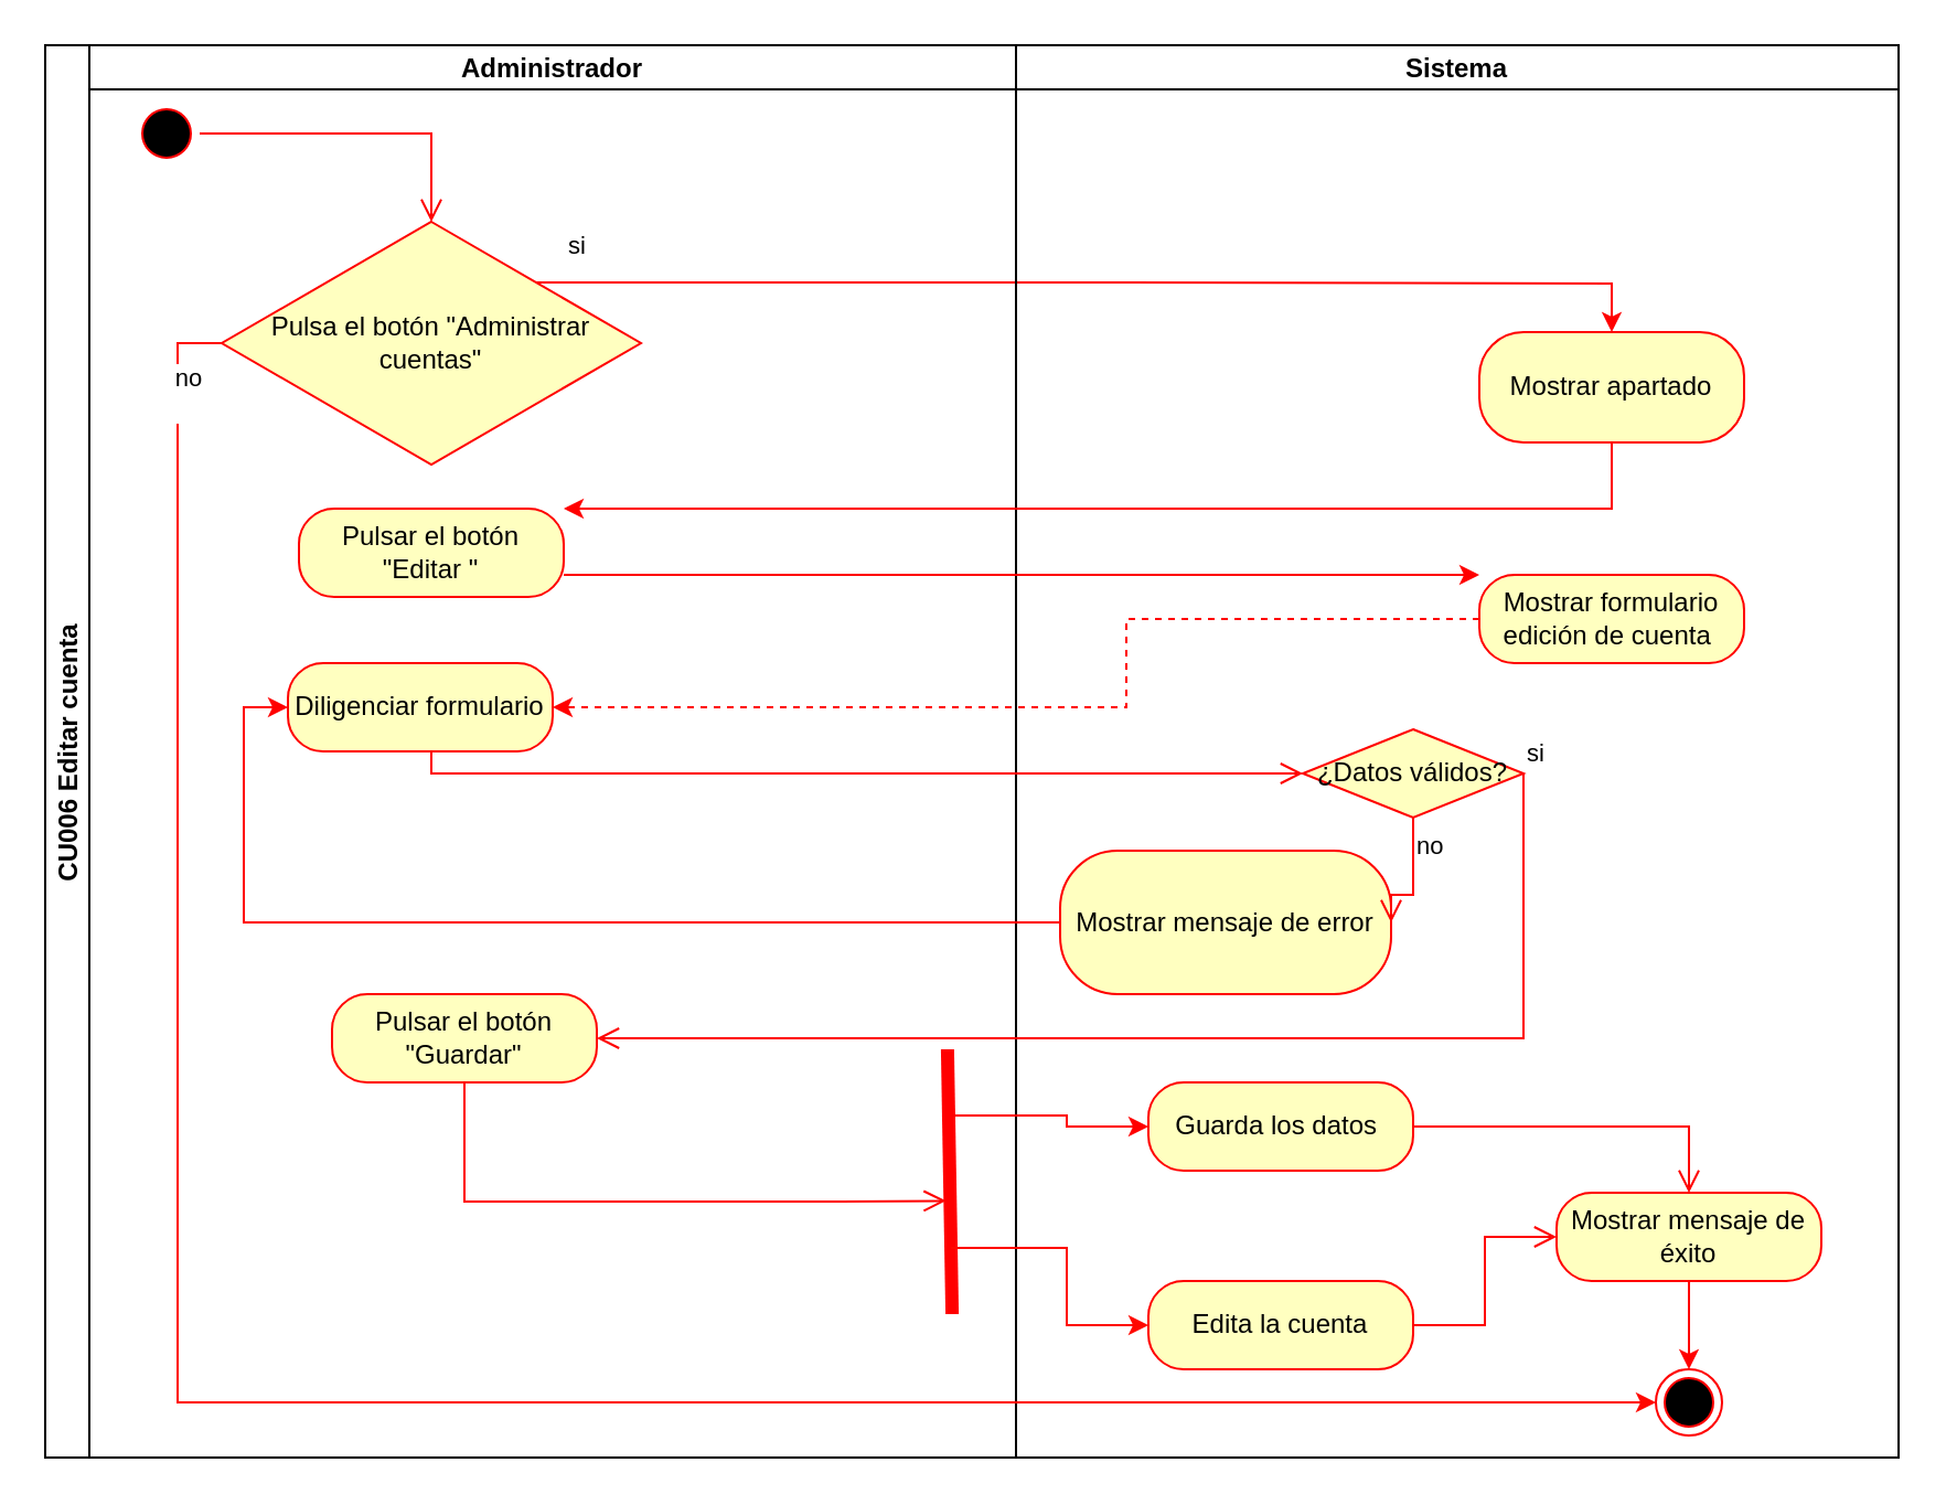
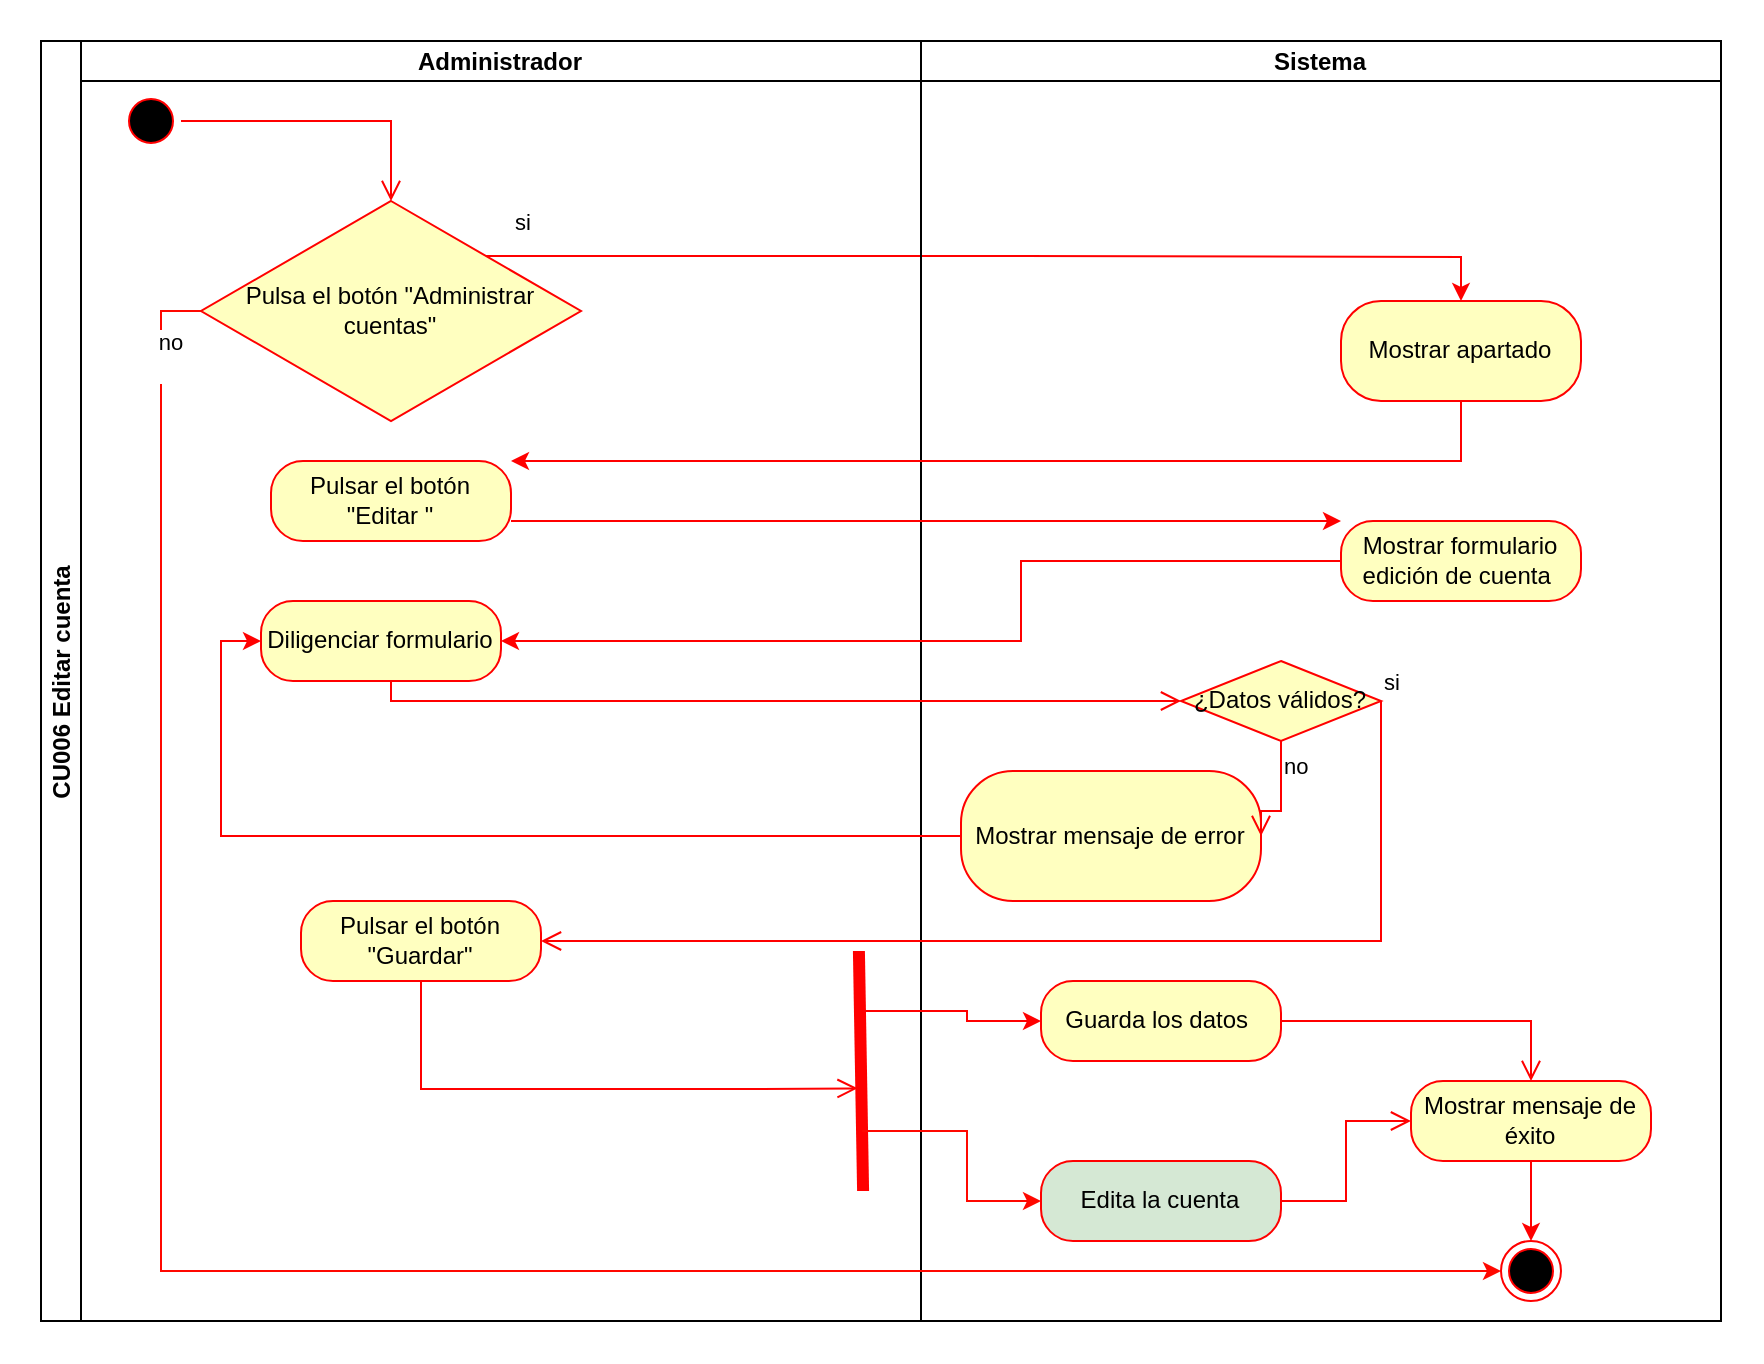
  <mxCell id="0" />
  <mxCell id="1" parent="0" />
  <mxCell id="2" value="CU006 Editar cuenta" style="swimlane;childLayout=stackLayout;resizeParent=1;resizeParentMax=0;startSize=20;horizontal=0;horizontalStack=1;" vertex="1" parent="1"><mxGeometry x="20" y="20" width="840" height="640" as="geometry"><mxRectangle x="200" y="80" width="40" height="50" as="alternateBounds" /></mxGeometry></mxCell>
  <mxCell id="3" style="edgeStyle=orthogonalEdgeStyle;rounded=0;orthogonalLoop=1;jettySize=auto;html=1;exitX=1;exitY=0;exitDx=0;exitDy=0;entryX=0.5;entryY=0;entryDx=0;entryDy=0;strokeColor=light-dark(#ff0000, #ededed);" edge="1" parent="2" source="7" target="15"><mxGeometry relative="1" as="geometry"><Array as="points"><mxPoint x="490" y="108" /><mxPoint x="620" y="108" /></Array></mxGeometry></mxCell>
  <mxCell id="4" value="si" style="edgeLabel;html=1;align=center;verticalAlign=middle;resizable=0;points=[];" vertex="1" connectable="0" parent="3"><mxGeometry x="-0.893" y="3" relative="1" as="geometry"><mxPoint x="-9" y="-14" as="offset" /></mxGeometry></mxCell>
  <mxCell id="5" value="Administrador" style="swimlane;startSize=20;" vertex="1" parent="2"><mxGeometry x="20" width="420" height="640" as="geometry" /></mxCell>
  <mxCell id="6" value="" style="ellipse;html=1;shape=startState;fillColor=#000000;strokeColor=#ff0000;fillStyle=auto;" vertex="1" parent="5"><mxGeometry x="20" y="25" width="30" height="30" as="geometry" /></mxCell>
  <mxCell id="7" value="Pulsa el botón &quot;Administrar cuentas&quot;" style="rhombus;whiteSpace=wrap;html=1;fontColor=#000000;fillColor=#ffffc0;strokeColor=#ff0000;" vertex="1" parent="5"><mxGeometry x="60" y="80" width="190" height="110" as="geometry" /></mxCell>
  <mxCell id="8" value="" style="edgeStyle=orthogonalEdgeStyle;html=1;verticalAlign=bottom;endArrow=open;endSize=8;strokeColor=#ff0000;rounded=0;entryX=0.5;entryY=0;entryDx=0;entryDy=0;" edge="1" parent="5" source="6" target="7"><mxGeometry relative="1" as="geometry"><mxPoint x="906" y="335" as="targetPoint" /><mxPoint x="340" y="320" as="sourcePoint" /></mxGeometry></mxCell>
  <mxCell id="9" value="Diligenciar formulario" style="rounded=1;whiteSpace=wrap;html=1;arcSize=40;fontColor=#000000;fillColor=#ffffc0;strokeColor=#ff0000;" vertex="1" parent="5"><mxGeometry x="90" y="280" width="120" height="40" as="geometry" /></mxCell>
  <mxCell id="10" value="Pulsar el botón &quot;Guardar&quot;" style="rounded=1;whiteSpace=wrap;html=1;arcSize=40;fontColor=#000000;fillColor=#ffffc0;strokeColor=#ff0000;" vertex="1" parent="5"><mxGeometry x="110" y="430" width="120" height="40" as="geometry" /></mxCell>
  <mxCell id="11" value="" style="edgeStyle=orthogonalEdgeStyle;html=1;verticalAlign=bottom;endArrow=open;endSize=8;strokeColor=#ff0000;rounded=0;exitX=0.5;exitY=1;exitDx=0;exitDy=0;entryX=0.428;entryY=0.438;entryDx=0;entryDy=0;entryPerimeter=0;" edge="1" parent="5" source="10" target="12"><mxGeometry relative="1" as="geometry"><mxPoint x="170" y="570" as="targetPoint" /><Array as="points"><mxPoint x="170" y="524" /><mxPoint x="340" y="524" /></Array></mxGeometry></mxCell>
  <mxCell id="12" value="" style="shape=line;html=1;strokeWidth=6;strokeColor=#ff0000;rotation=-91;" vertex="1" parent="5"><mxGeometry x="330" y="500" width="120" height="30" as="geometry" /></mxCell>
  <mxCell id="13" value="Pulsar el botón &quot;Editar &quot;" style="rounded=1;whiteSpace=wrap;html=1;arcSize=40;fontColor=#000000;fillColor=#ffffc0;strokeColor=light-dark(#ff0000, #ededed);" vertex="1" parent="5"><mxGeometry x="95" y="210" width="120" height="40" as="geometry" /></mxCell>
  <mxCell id="14" value="Sistema" style="swimlane;startSize=20;" vertex="1" parent="2"><mxGeometry x="440" width="400" height="640" as="geometry" /></mxCell>
  <mxCell id="15" value="Mostrar apartado" style="rounded=1;whiteSpace=wrap;html=1;arcSize=40;fontColor=#000000;fillColor=#ffffc0;strokeColor=#ff0000;" vertex="1" parent="14"><mxGeometry x="210" y="130" width="120" height="50" as="geometry" /></mxCell>
  <mxCell id="16" value="Mostrar formulario edición de cuenta&amp;nbsp;" style="rounded=1;whiteSpace=wrap;html=1;arcSize=40;fontColor=#000000;fillColor=#ffffc0;strokeColor=light-dark(#ff0000, #ededed);" vertex="1" parent="14"><mxGeometry x="210" y="240" width="120" height="40" as="geometry" /></mxCell>
  <mxCell id="17" value="¿Datos válidos?" style="rhombus;whiteSpace=wrap;html=1;fontColor=#000000;fillColor=#ffffc0;strokeColor=#ff0000;" vertex="1" parent="14"><mxGeometry x="130" y="310" width="100" height="40" as="geometry" /></mxCell>
  <mxCell id="18" value="Guarda los datos&amp;nbsp;" style="rounded=1;whiteSpace=wrap;html=1;arcSize=40;fontColor=#000000;fillColor=#ffffc0;strokeColor=#ff0000;" vertex="1" parent="14"><mxGeometry x="60" y="470" width="120" height="40" as="geometry" /></mxCell>
  <mxCell id="19" value="" style="edgeStyle=orthogonalEdgeStyle;html=1;verticalAlign=bottom;endArrow=open;endSize=8;strokeColor=#ff0000;rounded=0;entryX=0.5;entryY=0;entryDx=0;entryDy=0;" edge="1" parent="14" source="18" target="26"><mxGeometry relative="1" as="geometry"><mxPoint x="250" y="580" as="targetPoint" /></mxGeometry></mxCell>
- <mxCell id="20" value="Edita la cuenta" style="rounded=1;whiteSpace=wrap;html=1;arcSize=40;fontColor=#000000;fillColor=#ffffc0;strokeColor=#ff0000;" vertex="1" parent="14"><mxGeometry x="60" y="560" width="120" height="40" as="geometry" /></mxCell>
+ <mxCell id="20" value="Edita la cuenta" style="rounded=1;whiteSpace=wrap;html=1;arcSize=40;fontColor=#000000;fillColor=#d5e8d4;strokeColor=#ff0000;" vertex="1" parent="14"><mxGeometry x="60" y="560" width="120" height="40" as="geometry" /></mxCell>
  <mxCell id="21" value="" style="edgeStyle=orthogonalEdgeStyle;html=1;verticalAlign=bottom;endArrow=open;endSize=8;strokeColor=#ff0000;rounded=0;entryX=0;entryY=0.5;entryDx=0;entryDy=0;" edge="1" parent="14" source="20" target="26"><mxGeometry relative="1" as="geometry"><mxPoint x="250" y="660" as="targetPoint" /></mxGeometry></mxCell>
  <mxCell id="22" value="" style="ellipse;html=1;shape=endState;fillColor=#000000;strokeColor=#ff0000;" vertex="1" parent="14"><mxGeometry x="290" y="600" width="30" height="30" as="geometry" /></mxCell>
  <mxCell id="23" value="Mostrar mensaje de error" style="rounded=1;whiteSpace=wrap;html=1;arcSize=40;fontColor=#000000;fillColor=#ffffc0;strokeColor=#ff0000;" vertex="1" parent="14"><mxGeometry x="20" y="365" width="150" height="65" as="geometry" /></mxCell>
  <mxCell id="24" value="no" style="edgeStyle=orthogonalEdgeStyle;html=1;align=left;verticalAlign=top;endArrow=open;endSize=8;strokeColor=#ff0000;rounded=0;entryX=1;entryY=0.5;entryDx=0;entryDy=0;exitX=0.5;exitY=1;exitDx=0;exitDy=0;" edge="1" parent="14" source="17" target="23"><mxGeometry x="-1" relative="1" as="geometry"><mxPoint x="50" y="430" as="targetPoint" /><mxPoint x="130" y="370" as="sourcePoint" /><Array as="points"><mxPoint x="180" y="385" /></Array></mxGeometry></mxCell>
  <mxCell id="25" style="edgeStyle=orthogonalEdgeStyle;rounded=0;orthogonalLoop=1;jettySize=auto;html=1;entryX=0.5;entryY=0;entryDx=0;entryDy=0;strokeColor=#FF0000;" edge="1" parent="14" source="26" target="22"><mxGeometry relative="1" as="geometry" /></mxCell>
  <mxCell id="26" value="Mostrar mensaje de éxito" style="rounded=1;whiteSpace=wrap;html=1;arcSize=40;fontColor=#000000;fillColor=#ffffc0;strokeColor=#ff0000;" vertex="1" parent="14"><mxGeometry x="245" y="520" width="120" height="40" as="geometry" /></mxCell>
- <mxCell id="27" style="edgeStyle=orthogonalEdgeStyle;rounded=0;orthogonalLoop=1;jettySize=auto;html=1;strokeColor=light-dark(#ff0000, #ededed);dashed=1;" edge="1" parent="2" source="16" target="9"><mxGeometry relative="1" as="geometry"><mxPoint x="489.96" y="293.43" as="targetPoint" /><Array as="points"><mxPoint x="490" y="260" /></Array></mxGeometry></mxCell>
+ <mxCell id="27" style="edgeStyle=orthogonalEdgeStyle;rounded=0;orthogonalLoop=1;jettySize=auto;html=1;strokeColor=light-dark(#ff0000, #ededed);" edge="1" parent="2" source="16" target="9"><mxGeometry relative="1" as="geometry"><mxPoint x="489.96" y="293.43" as="targetPoint" /><Array as="points"><mxPoint x="490" y="260" /></Array></mxGeometry></mxCell>
  <mxCell id="28" value="" style="edgeStyle=orthogonalEdgeStyle;html=1;verticalAlign=bottom;endArrow=open;endSize=8;strokeColor=#ff0000;rounded=0;entryX=0;entryY=0.5;entryDx=0;entryDy=0;" edge="1" parent="2" source="9" target="17"><mxGeometry relative="1" as="geometry"><mxPoint x="175" y="340" as="targetPoint" /><Array as="points"><mxPoint x="175" y="330" /></Array></mxGeometry></mxCell>
  <mxCell id="29" value="si" style="edgeStyle=orthogonalEdgeStyle;html=1;align=left;verticalAlign=bottom;endArrow=open;endSize=8;strokeColor=#ff0000;rounded=0;entryX=1;entryY=0.5;entryDx=0;entryDy=0;exitX=1;exitY=0.5;exitDx=0;exitDy=0;" edge="1" parent="2" source="17" target="10"><mxGeometry x="-1" relative="1" as="geometry"><mxPoint x="180" y="470" as="targetPoint" /><Array as="points"><mxPoint x="670" y="450" /></Array></mxGeometry></mxCell>
  <mxCell id="30" style="edgeStyle=orthogonalEdgeStyle;rounded=0;orthogonalLoop=1;jettySize=auto;html=1;exitX=0.75;exitY=0.5;exitDx=0;exitDy=0;exitPerimeter=0;strokeColor=#FF0000;" edge="1" parent="2" source="12" target="18"><mxGeometry relative="1" as="geometry"><Array as="points" /></mxGeometry></mxCell>
  <mxCell id="31" style="edgeStyle=orthogonalEdgeStyle;rounded=0;orthogonalLoop=1;jettySize=auto;html=1;entryX=0;entryY=0.5;entryDx=0;entryDy=0;exitX=0.25;exitY=0.5;exitDx=0;exitDy=0;exitPerimeter=0;strokeColor=light-dark(#FF0800,#D7817E);" edge="1" parent="2" source="12" target="20"><mxGeometry relative="1" as="geometry" /></mxCell>
  <mxCell id="32" style="edgeStyle=orthogonalEdgeStyle;rounded=0;orthogonalLoop=1;jettySize=auto;html=1;entryX=0;entryY=0.5;entryDx=0;entryDy=0;exitX=0;exitY=0.5;exitDx=0;exitDy=0;fillColor=#f8cecc;strokeColor=light-dark(#ff0800, #d7817e);" edge="1" parent="2" source="7" target="22"><mxGeometry relative="1" as="geometry"><mxPoint x="60" y="620" as="targetPoint" /><Array as="points"><mxPoint x="60" y="135" /><mxPoint x="60" y="615" /></Array></mxGeometry></mxCell>
  <mxCell id="33" value="no&lt;div&gt;&lt;br&gt;&lt;/div&gt;" style="edgeLabel;html=1;align=center;verticalAlign=middle;resizable=0;points=[];" vertex="1" connectable="0" parent="32"><mxGeometry x="-0.928" y="4" relative="1" as="geometry"><mxPoint as="offset" /></mxGeometry></mxCell>
  <mxCell id="34" style="edgeStyle=orthogonalEdgeStyle;rounded=0;orthogonalLoop=1;jettySize=auto;html=1;entryX=0;entryY=0.5;entryDx=0;entryDy=0;strokeColor=light-dark(#ff0000, #ededed);" edge="1" parent="2" source="23" target="9"><mxGeometry relative="1" as="geometry" /></mxCell>
  <mxCell id="35" style="edgeStyle=orthogonalEdgeStyle;rounded=0;orthogonalLoop=1;jettySize=auto;html=1;entryX=1;entryY=0;entryDx=0;entryDy=0;strokeColor=light-dark(#ff0000, #ededed);" edge="1" parent="2" source="15" target="13"><mxGeometry relative="1" as="geometry"><Array as="points"><mxPoint x="710" y="210" /></Array></mxGeometry></mxCell>
  <mxCell id="36" style="edgeStyle=orthogonalEdgeStyle;rounded=0;orthogonalLoop=1;jettySize=auto;html=1;entryX=0;entryY=0;entryDx=0;entryDy=0;strokeColor=light-dark(#ff0000, #ededed);exitX=1;exitY=0.75;exitDx=0;exitDy=0;" edge="1" parent="2" source="13" target="16"><mxGeometry relative="1" as="geometry"><Array as="points"><mxPoint x="550" y="240" /><mxPoint x="550" y="240" /></Array></mxGeometry></mxCell>
